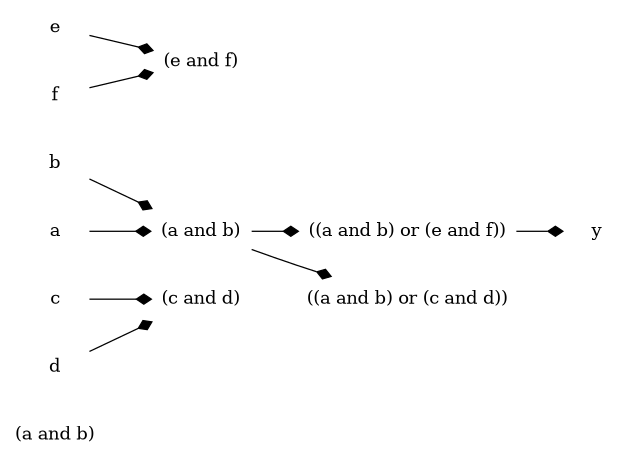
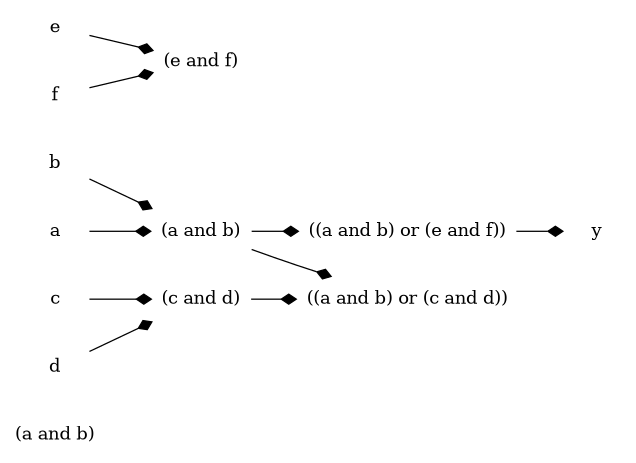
  digraph {
    rankdir=LR
    node [shape=plaintext]
    edge [arrowhead=diamond]
    n1 [label="(a and b)"]
    n2 [label="(c and d)"]
    n3 [label="((a and b) or (c and d))"]
    n4 [label="(a and b)"]
    n5 [label="((a and b) or (e and f))"]
    n6 [label=y]
    n7 [label="(e and f)"]
    n8 [label=b]
    n9 [label=c]
    n10 [label=d]
    n11 [label=e]
    n12 [label=f]
    n13 [label=a]
+   n2 -> n3
    n4 -> n3
    n4 -> n5
    n5 -> n6
    n8 -> n4
    n9 -> n2
    n10 -> n2
    n11 -> n7
    n12 -> n7
    n13 -> n4
  }
